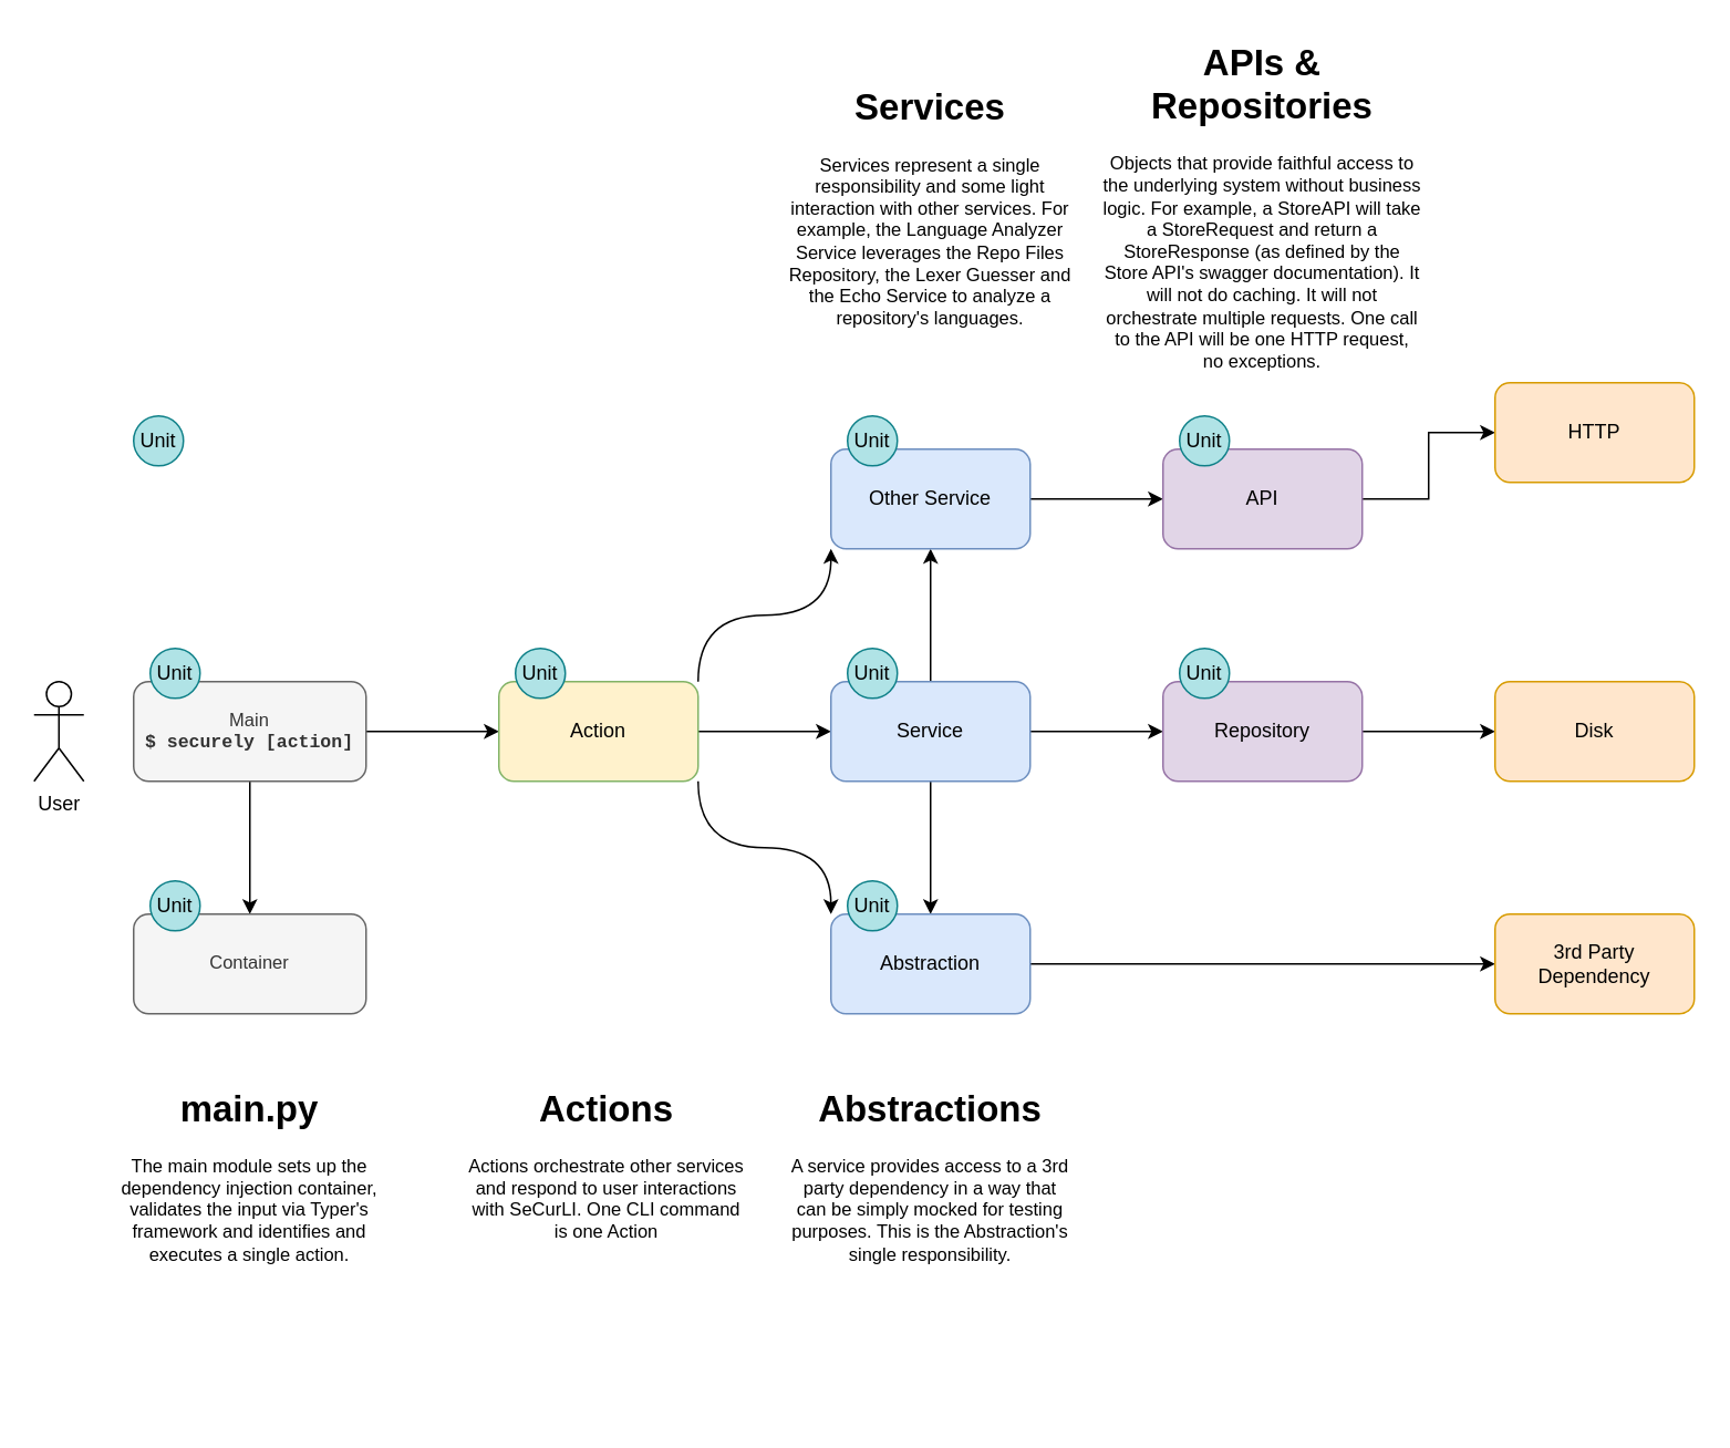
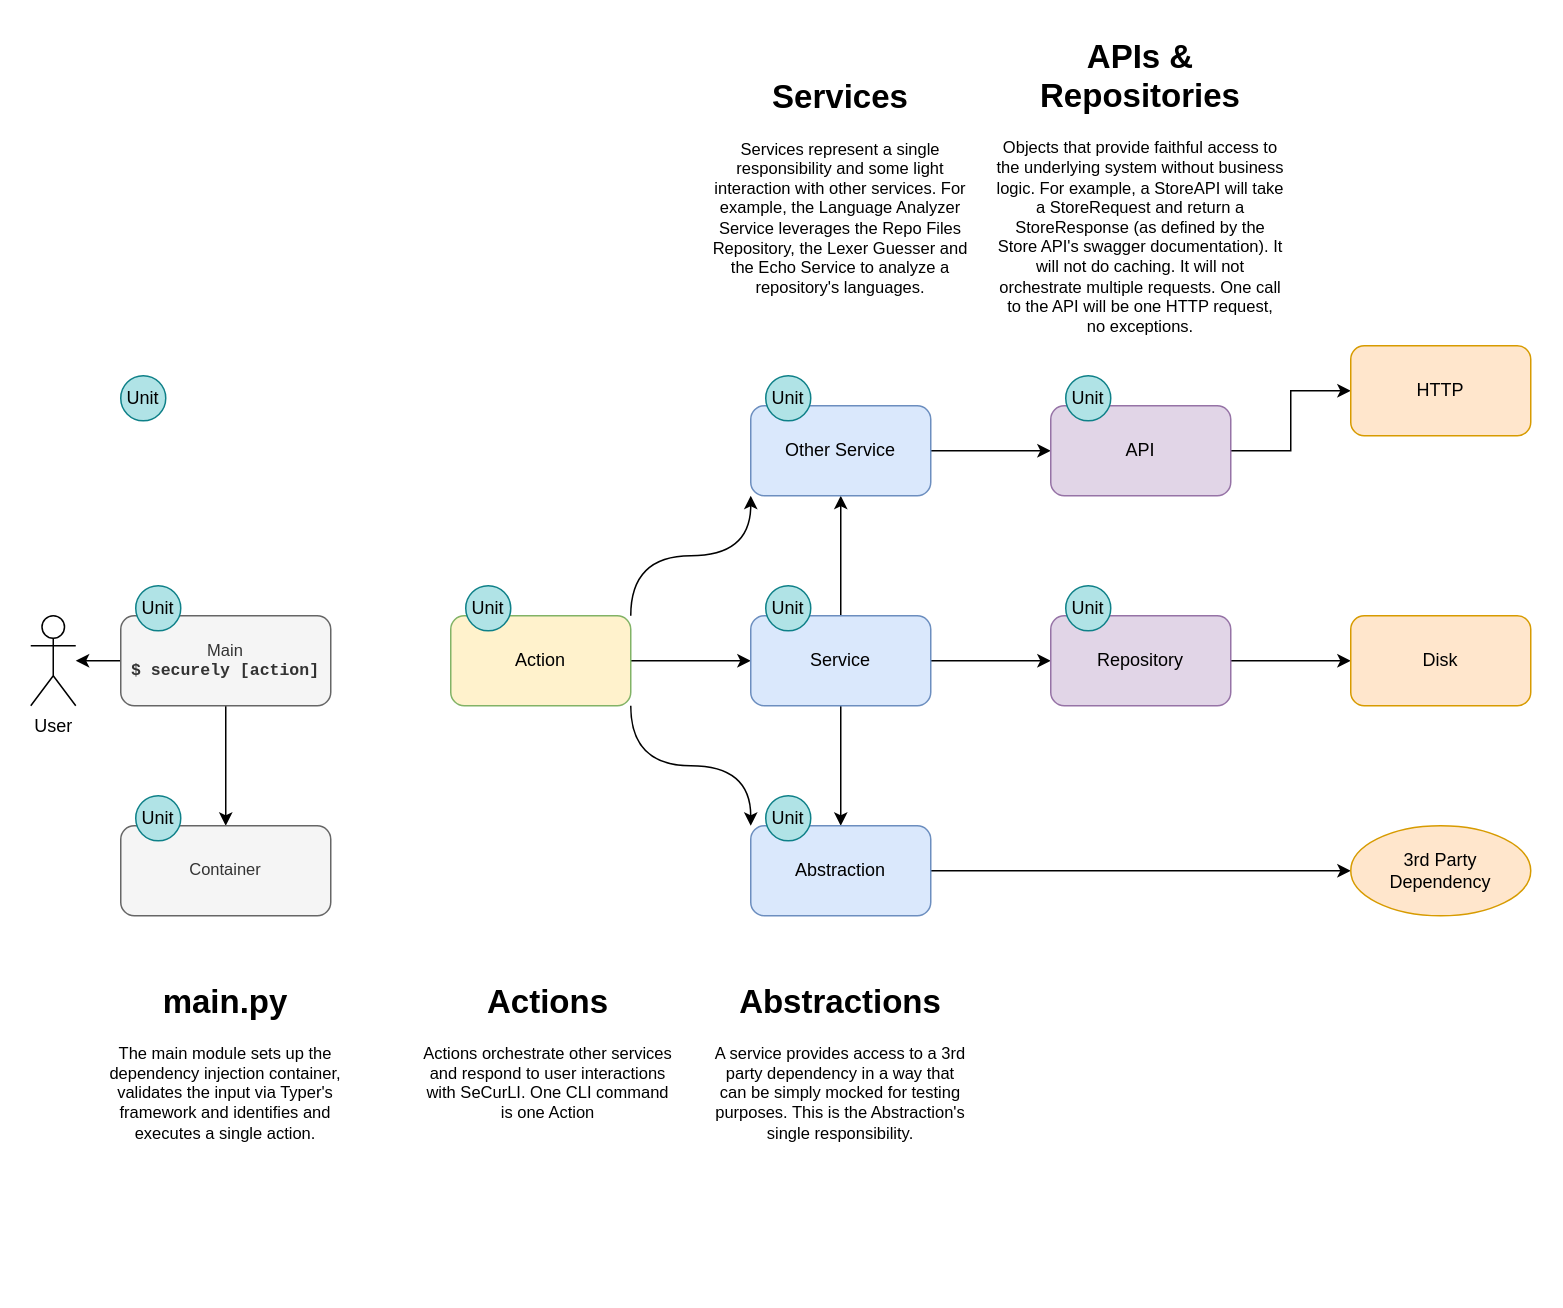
  <mxCell id="0" />
  <mxCell id="1" parent="0" />
  <mxCell id="2" value="User" style="shape=umlActor;verticalLabelPosition=bottom;verticalAlign=top;html=1;outlineConnect=0;fontStyle=0" vertex="1" parent="1"><mxGeometry x="20" y="410" width="30" height="60" as="geometry" /></mxCell>
- <mxCell id="3" value="" style="edgeStyle=orthogonalEdgeStyle;rounded=0;orthogonalLoop=1;jettySize=auto;html=1;" edge="1" parent="1" source="5" target="10"><mxGeometry relative="1" as="geometry" /></mxCell>
+ <mxCell id="3" value="" style="edgeStyle=orthogonalEdgeStyle;rounded=0;orthogonalLoop=1;jettySize=auto;html=1;" edge="1" parent="1" source="5" target="2"><mxGeometry relative="1" as="geometry" /></mxCell>
  <mxCell id="4" value="" style="edgeStyle=orthogonalEdgeStyle;curved=1;rounded=0;orthogonalLoop=1;jettySize=auto;html=1;fontFamily=Helvetica;fontSize=11;" edge="1" parent="1" source="5" target="38"><mxGeometry relative="1" as="geometry" /></mxCell>
  <mxCell id="5" value="&lt;font style=&quot;font-weight: normal;&quot; face=&quot;Helvetica&quot;&gt;Main&lt;/font&gt;&lt;br&gt;$ securely [action]" style="rounded=1;whiteSpace=wrap;html=1;fillColor=#f5f5f5;strokeColor=#666666;fontColor=#333333;fontFamily=Courier New;fontSize=11;fontStyle=1" vertex="1" parent="1"><mxGeometry x="80" y="410" width="140" height="60" as="geometry" /></mxCell>
  <mxCell id="6" value="Unit" style="ellipse;whiteSpace=wrap;html=1;aspect=fixed;fillColor=#b0e3e6;strokeColor=#0e8088;" vertex="1" parent="5"><mxGeometry x="10" y="-20" width="30" height="30" as="geometry" /></mxCell>
  <mxCell id="7" value="" style="edgeStyle=orthogonalEdgeStyle;rounded=0;orthogonalLoop=1;jettySize=auto;html=1;" edge="1" parent="1" source="10" target="14"><mxGeometry relative="1" as="geometry" /></mxCell>
  <mxCell id="8" style="edgeStyle=orthogonalEdgeStyle;rounded=0;orthogonalLoop=1;jettySize=auto;html=1;exitX=1;exitY=0;exitDx=0;exitDy=0;entryX=0;entryY=1;entryDx=0;entryDy=0;curved=1;" edge="1" parent="1" source="10" target="19"><mxGeometry relative="1" as="geometry" /></mxCell>
  <mxCell id="9" style="edgeStyle=orthogonalEdgeStyle;rounded=0;orthogonalLoop=1;jettySize=auto;html=1;exitX=1;exitY=1;exitDx=0;exitDy=0;entryX=0;entryY=0;entryDx=0;entryDy=0;curved=1;" edge="1" parent="1" source="10" target="27"><mxGeometry relative="1" as="geometry" /></mxCell>
  <mxCell id="10" value="Action" style="rounded=1;whiteSpace=wrap;html=1;fillColor=#fff2cc;strokeColor=#82b366;" vertex="1" parent="1"><mxGeometry x="300" y="410" width="120" height="60" as="geometry" /></mxCell>
  <mxCell id="11" value="" style="edgeStyle=orthogonalEdgeStyle;rounded=0;orthogonalLoop=1;jettySize=auto;html=1;" edge="1" parent="1" source="14" target="17"><mxGeometry relative="1" as="geometry" /></mxCell>
  <mxCell id="12" value="" style="edgeStyle=orthogonalEdgeStyle;rounded=0;orthogonalLoop=1;jettySize=auto;html=1;" edge="1" parent="1" source="14" target="19"><mxGeometry relative="1" as="geometry" /></mxCell>
  <mxCell id="13" value="" style="edgeStyle=orthogonalEdgeStyle;rounded=0;orthogonalLoop=1;jettySize=auto;html=1;" edge="1" parent="1" source="14" target="27"><mxGeometry relative="1" as="geometry" /></mxCell>
  <mxCell id="14" value="Service" style="rounded=1;whiteSpace=wrap;html=1;fillColor=#dae8fc;strokeColor=#6c8ebf;" vertex="1" parent="1"><mxGeometry x="500" y="410" width="120" height="60" as="geometry" /></mxCell>
  <mxCell id="15" value="Unit" style="ellipse;whiteSpace=wrap;html=1;aspect=fixed;fillColor=#b0e3e6;strokeColor=#0e8088;" vertex="1" parent="14"><mxGeometry x="10" y="-20" width="30" height="30" as="geometry" /></mxCell>
  <mxCell id="16" value="" style="edgeStyle=orthogonalEdgeStyle;rounded=0;orthogonalLoop=1;jettySize=auto;html=1;" edge="1" parent="1" source="17" target="24"><mxGeometry relative="1" as="geometry" /></mxCell>
  <mxCell id="17" value="Repository" style="rounded=1;whiteSpace=wrap;html=1;fillColor=#e1d5e7;strokeColor=#9673a6;" vertex="1" parent="1"><mxGeometry x="700" y="410" width="120" height="60" as="geometry" /></mxCell>
  <mxCell id="18" value="" style="edgeStyle=orthogonalEdgeStyle;rounded=0;orthogonalLoop=1;jettySize=auto;html=1;" edge="1" parent="1" source="19" target="22"><mxGeometry relative="1" as="geometry" /></mxCell>
  <mxCell id="19" value="Other Service" style="rounded=1;whiteSpace=wrap;html=1;fillColor=#dae8fc;strokeColor=#6c8ebf;" vertex="1" parent="1"><mxGeometry x="500" y="270" width="120" height="60" as="geometry" /></mxCell>
  <mxCell id="20" value="Unit" style="ellipse;whiteSpace=wrap;html=1;aspect=fixed;fillColor=#b0e3e6;strokeColor=#0e8088;" vertex="1" parent="19"><mxGeometry x="10" y="-20" width="30" height="30" as="geometry" /></mxCell>
  <mxCell id="21" value="" style="edgeStyle=orthogonalEdgeStyle;rounded=0;orthogonalLoop=1;jettySize=auto;html=1;" edge="1" parent="1" source="22" target="25"><mxGeometry relative="1" as="geometry" /></mxCell>
  <mxCell id="22" value="API" style="rounded=1;whiteSpace=wrap;html=1;fillColor=#e1d5e7;strokeColor=#9673a6;" vertex="1" parent="1"><mxGeometry x="700" y="270" width="120" height="60" as="geometry" /></mxCell>
  <mxCell id="23" value="Unit" style="ellipse;whiteSpace=wrap;html=1;aspect=fixed;fillColor=#b0e3e6;strokeColor=#0e8088;" vertex="1" parent="22"><mxGeometry x="10" y="-20" width="30" height="30" as="geometry" /></mxCell>
  <mxCell id="24" value="Disk" style="rounded=1;whiteSpace=wrap;html=1;fillColor=#ffe6cc;strokeColor=#d79b00;" vertex="1" parent="1"><mxGeometry x="900" y="410" width="120" height="60" as="geometry" /></mxCell>
  <mxCell id="25" value="HTTP" style="rounded=1;whiteSpace=wrap;html=1;fillColor=#ffe6cc;strokeColor=#d79b00;" vertex="1" parent="1"><mxGeometry x="900" y="230" width="120" height="60" as="geometry" /></mxCell>
  <mxCell id="26" value="" style="edgeStyle=orthogonalEdgeStyle;rounded=0;orthogonalLoop=1;jettySize=auto;html=1;" edge="1" parent="1" source="27" target="29"><mxGeometry relative="1" as="geometry" /></mxCell>
  <mxCell id="27" value="Abstraction" style="rounded=1;whiteSpace=wrap;html=1;fillColor=#dae8fc;strokeColor=#6c8ebf;" vertex="1" parent="1"><mxGeometry x="500" y="550" width="120" height="60" as="geometry" /></mxCell>
  <mxCell id="28" value="Unit" style="ellipse;whiteSpace=wrap;html=1;aspect=fixed;fillColor=#b0e3e6;strokeColor=#0e8088;" vertex="1" parent="27"><mxGeometry x="10" y="-20" width="30" height="30" as="geometry" /></mxCell>
- <mxCell id="29" value="3rd Party Dependency" style="rounded=1;whiteSpace=wrap;html=1;fillColor=#ffe6cc;strokeColor=#d79b00;" vertex="1" parent="1"><mxGeometry x="900" y="550" width="120" height="60" as="geometry" /></mxCell>
+ <mxCell id="29" value="3rd Party Dependency" style="ellipse;whiteSpace=wrap;html=1;fillColor=#ffe6cc;strokeColor=#d79b00;" vertex="1" parent="1"><mxGeometry x="900" y="550" width="120" height="60" as="geometry" /></mxCell>
  <mxCell id="30" value="Unit" style="ellipse;whiteSpace=wrap;html=1;aspect=fixed;fillColor=#b0e3e6;strokeColor=#0e8088;" vertex="1" parent="1"><mxGeometry x="310" y="390" width="30" height="30" as="geometry" /></mxCell>
  <mxCell id="31" value="Unit" style="ellipse;whiteSpace=wrap;html=1;aspect=fixed;fillColor=#b0e3e6;strokeColor=#0e8088;" vertex="1" parent="1"><mxGeometry x="710" y="390" width="30" height="30" as="geometry" /></mxCell>
  <mxCell id="32" value="&lt;h1&gt;main.py&lt;/h1&gt;&lt;p&gt;The main module sets up the dependency injection container, validates the input via Typer's framework and identifies and executes a single action.&lt;/p&gt;" style="text;html=1;strokeColor=none;fillColor=none;spacing=5;spacingTop=-20;whiteSpace=wrap;overflow=hidden;rounded=0;fontFamily=Helvetica;fontSize=11;align=center;" vertex="1" parent="1"><mxGeometry x="60" y="650" width="180" height="200" as="geometry" /></mxCell>
  <mxCell id="33" value="&lt;h1&gt;Actions&lt;/h1&gt;&lt;p&gt;Actions orchestrate other services and respond to user interactions with SeCurLI. One CLI command is one Action&lt;/p&gt;" style="text;html=1;strokeColor=none;fillColor=none;spacing=5;spacingTop=-20;whiteSpace=wrap;overflow=hidden;rounded=0;fontFamily=Helvetica;fontSize=11;align=center;" vertex="1" parent="1"><mxGeometry x="275" y="650" width="180" height="200" as="geometry" /></mxCell>
  <mxCell id="34" value="&lt;h1&gt;Services&lt;/h1&gt;&lt;p&gt;Services represent a single responsibility and some light interaction with other services. For example, the Language Analyzer Service leverages the Repo Files Repository, the Lexer Guesser and the Echo Service to analyze a repository's languages.&lt;/p&gt;" style="text;html=1;strokeColor=none;fillColor=none;spacing=5;spacingTop=-20;whiteSpace=wrap;overflow=hidden;rounded=0;fontFamily=Helvetica;fontSize=11;align=center;" vertex="1" parent="1"><mxGeometry x="470" y="47" width="180" height="160" as="geometry" /></mxCell>
  <mxCell id="35" value="&lt;h1&gt;Abstractions&lt;/h1&gt;&lt;p&gt;A service provides access to a 3rd party dependency in a way that can be simply mocked for testing purposes. This is the Abstraction's single responsibility.&lt;/p&gt;" style="text;html=1;strokeColor=none;fillColor=none;spacing=5;spacingTop=-20;whiteSpace=wrap;overflow=hidden;rounded=0;fontFamily=Helvetica;fontSize=11;align=center;" vertex="1" parent="1"><mxGeometry x="470" y="650" width="180" height="160" as="geometry" /></mxCell>
  <mxCell id="36" value="&lt;h1&gt;APIs &amp;amp; Repositories&lt;/h1&gt;&lt;p&gt;Objects that provide faithful access to the underlying system without business logic. For example, a StoreAPI will take a StoreRequest and return a StoreResponse (as defined by the Store API's swagger documentation). It will not do caching. It will not orchestrate multiple requests. One call to the API will be one HTTP request, no exceptions.&lt;/p&gt;" style="text;html=1;strokeColor=none;fillColor=none;spacing=5;spacingTop=-20;whiteSpace=wrap;overflow=hidden;rounded=0;fontFamily=Helvetica;fontSize=11;align=center;" vertex="1" parent="1"><mxGeometry x="660" y="20" width="200" height="210" as="geometry" /></mxCell>
  <mxCell id="37" value="Unit" style="ellipse;whiteSpace=wrap;html=1;aspect=fixed;fillColor=#b0e3e6;strokeColor=#0e8088;" vertex="1" parent="1"><mxGeometry x="80" y="250" width="30" height="30" as="geometry" /></mxCell>
  <mxCell id="38" value="&lt;font style=&quot;font-weight: normal;&quot; face=&quot;Helvetica&quot;&gt;Container&lt;/font&gt;" style="rounded=1;whiteSpace=wrap;html=1;fillColor=#f5f5f5;strokeColor=#666666;fontColor=#333333;fontFamily=Courier New;fontSize=11;fontStyle=1" vertex="1" parent="1"><mxGeometry x="80" y="550" width="140" height="60" as="geometry" /></mxCell>
  <mxCell id="39" value="Unit" style="ellipse;whiteSpace=wrap;html=1;aspect=fixed;fillColor=#b0e3e6;strokeColor=#0e8088;" vertex="1" parent="38"><mxGeometry x="10" y="-20" width="30" height="30" as="geometry" /></mxCell>
